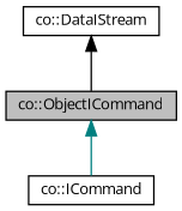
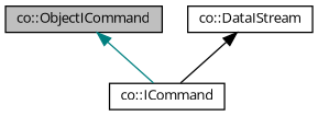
  digraph {
    fontname="Open Sans"
    node [color=black fillcolor=white fontname="Open Sans" fontsize=10 shape=record style=filled]
    edge [dir=back fontname="Open Sans" fontsize=10 labelfontname=Sans labelfontsize=10 style=solid]
    n1 [fillcolor=grey75 fontcolor=black height=0.2 label="co::ObjectICommand" width=0.4]
    n2 [height=0.2 label="co::ICommand" width=0.4]
    n3 [height=0.2 label="co::DataIStream" width=0.4]
    n1 -> n2 [color=teal]
-   n3 -> n1 [color=black]
+   n3 -> n2 [color=black]
  }
